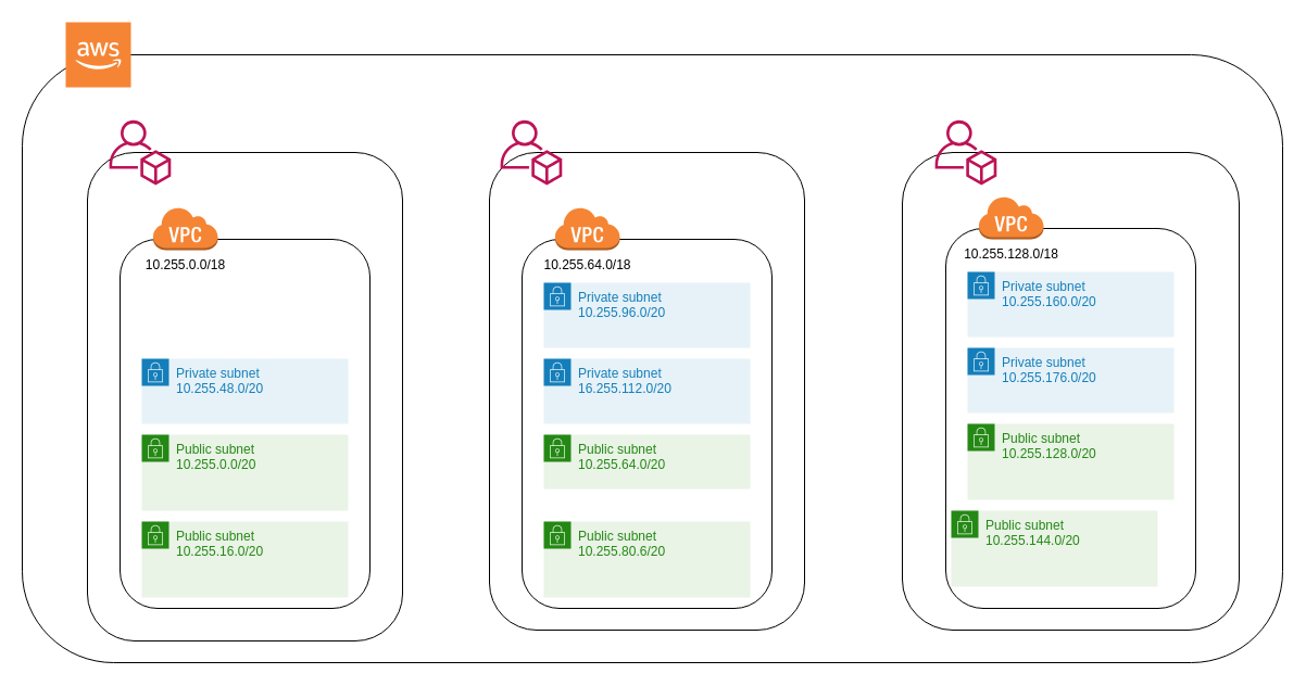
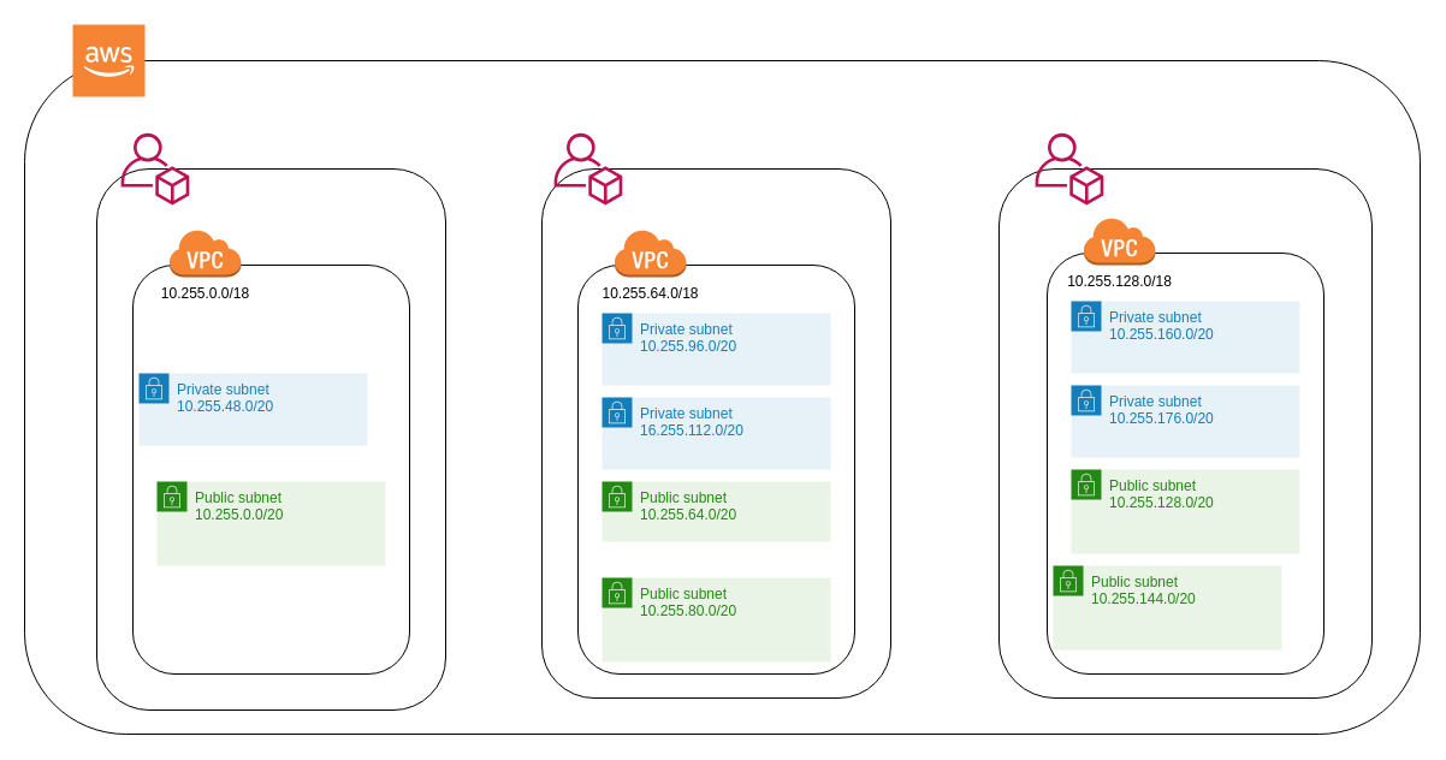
  <mxCell id="0" />
  <mxCell id="1" parent="0" />
  <mxCell id="2" value="" style="rounded=1;whiteSpace=wrap;html=1;" vertex="1" parent="1"><mxGeometry x="20" y="50" width="1160" height="560" as="geometry" /></mxCell>
  <mxCell id="3" value="" style="outlineConnect=0;dashed=0;verticalLabelPosition=bottom;verticalAlign=top;align=center;html=1;shape=mxgraph.aws3.cloud_2;fillColor=#F58534;gradientColor=none;" vertex="1" parent="1"><mxGeometry x="60" y="20" width="60" height="60" as="geometry" /></mxCell>
  <mxCell id="4" value="" style="rounded=1;whiteSpace=wrap;html=1;" vertex="1" parent="1"><mxGeometry x="80" y="140" width="290" height="450" as="geometry" /></mxCell>
  <mxCell id="5" value="" style="rounded=1;whiteSpace=wrap;html=1;" vertex="1" parent="1"><mxGeometry x="450" y="140" width="290" height="440" as="geometry" /></mxCell>
  <mxCell id="6" value="" style="rounded=1;whiteSpace=wrap;html=1;" vertex="1" parent="1"><mxGeometry x="830" y="140" width="310" height="440" as="geometry" /></mxCell>
  <mxCell id="7" value="dev-account" style="outlineConnect=0;gradientColor=none;fillColor=#BC1356;strokeColor=none;dashed=0;verticalLabelPosition=bottom;verticalAlign=top;align=center;html=1;fontSize=12;fontStyle=0;aspect=fixed;pointerEvents=1;shape=mxgraph.aws4.organizations_account;fontColor=#FFFFFF;" vertex="1" parent="1"><mxGeometry x="100" y="110" width="56.92" height="60" as="geometry" /></mxCell>
  <mxCell id="8" value="&lt;font color=&quot;#ffffff&quot;&gt;prod-account&lt;/font&gt;" style="outlineConnect=0;fontColor=#232F3E;gradientColor=none;fillColor=#BC1356;strokeColor=none;dashed=0;verticalLabelPosition=bottom;verticalAlign=top;align=center;html=1;fontSize=12;fontStyle=0;aspect=fixed;pointerEvents=1;shape=mxgraph.aws4.organizations_account;" vertex="1" parent="1"><mxGeometry x="860" y="110" width="56.92" height="60" as="geometry" /></mxCell>
  <mxCell id="9" value="&lt;font color=&quot;#ffffff&quot;&gt;stage-account&lt;/font&gt;" style="outlineConnect=0;fontColor=#232F3E;gradientColor=none;fillColor=#BC1356;strokeColor=none;dashed=0;verticalLabelPosition=bottom;verticalAlign=top;align=center;html=1;fontSize=12;fontStyle=0;aspect=fixed;pointerEvents=1;shape=mxgraph.aws4.organizations_account;" vertex="1" parent="1"><mxGeometry x="460" y="110" width="56.92" height="60" as="geometry" /></mxCell>
  <mxCell id="10" value="" style="rounded=1;whiteSpace=wrap;html=1;" vertex="1" parent="1"><mxGeometry x="110" y="220" width="230" height="340" as="geometry" /></mxCell>
  <mxCell id="11" value="" style="rounded=1;whiteSpace=wrap;html=1;" vertex="1" parent="1"><mxGeometry x="480" y="220" width="230" height="340" as="geometry" /></mxCell>
  <mxCell id="12" value="" style="rounded=1;whiteSpace=wrap;html=1;" vertex="1" parent="1"><mxGeometry x="870" y="210" width="230" height="350" as="geometry" /></mxCell>
  <mxCell id="13" value="10.255.0.0/18" style="outlineConnect=0;dashed=0;verticalLabelPosition=bottom;verticalAlign=top;align=center;html=1;shape=mxgraph.aws3.virtual_private_cloud;fillColor=#F58534;gradientColor=none;" vertex="1" parent="1"><mxGeometry x="140" y="190" width="60" height="40" as="geometry" /></mxCell>
  <mxCell id="14" value="10.255.64.0/18" style="outlineConnect=0;dashed=0;verticalLabelPosition=bottom;verticalAlign=top;align=center;html=1;shape=mxgraph.aws3.virtual_private_cloud;fillColor=#F58534;gradientColor=none;" vertex="1" parent="1"><mxGeometry x="510" y="190" width="60" height="40" as="geometry" /></mxCell>
  <mxCell id="15" value="10.255.128.0/18" style="outlineConnect=0;dashed=0;verticalLabelPosition=bottom;verticalAlign=top;align=center;html=1;shape=mxgraph.aws3.virtual_private_cloud;fillColor=#F58534;gradientColor=none;" vertex="1" parent="1"><mxGeometry x="900" y="180" width="60" height="40" as="geometry" /></mxCell>
- <mxCell id="16" value="Private subnet&lt;br&gt;10.255.48.0/20" style="points=[[0,0],[0.25,0],[0.5,0],[0.75,0],[1,0],[1,0.25],[1,0.5],[1,0.75],[1,1],[0.75,1],[0.5,1],[0.25,1],[0,1],[0,0.75],[0,0.5],[0,0.25]];outlineConnect=0;gradientColor=none;html=1;whiteSpace=wrap;fontSize=12;fontStyle=0;shape=mxgraph.aws4.group;grIcon=mxgraph.aws4.group_security_group;grStroke=0;strokeColor=#147EBA;fillColor=#E6F2F8;verticalAlign=top;align=left;spacingLeft=30;fontColor=#147EBA;dashed=0;" vertex="1" parent="1"><mxGeometry x="130" y="330" width="190" height="60" as="geometry" /></mxCell>
+ <mxCell id="16" value="Private subnet&lt;br&gt;10.255.48.0/20" style="points=[[0,0],[0.25,0],[0.5,0],[0.75,0],[1,0],[1,0.25],[1,0.5],[1,0.75],[1,1],[0.75,1],[0.5,1],[0.25,1],[0,1],[0,0.75],[0,0.5],[0,0.25]];outlineConnect=0;gradientColor=none;html=1;whiteSpace=wrap;fontSize=12;fontStyle=0;shape=mxgraph.aws4.group;grIcon=mxgraph.aws4.group_security_group;grStroke=0;strokeColor=#147EBA;fillColor=#E6F2F8;verticalAlign=top;align=left;spacingLeft=30;fontColor=#147EBA;dashed=0;" vertex="1" parent="1"><mxGeometry x="115" y="310" width="190" height="60" as="geometry" /></mxCell>
  <mxCell id="17" value="Public subnet&lt;br&gt;10.255.0.0/20" style="points=[[0,0],[0.25,0],[0.5,0],[0.75,0],[1,0],[1,0.25],[1,0.5],[1,0.75],[1,1],[0.75,1],[0.5,1],[0.25,1],[0,1],[0,0.75],[0,0.5],[0,0.25]];outlineConnect=0;gradientColor=none;html=1;whiteSpace=wrap;fontSize=12;fontStyle=0;shape=mxgraph.aws4.group;grIcon=mxgraph.aws4.group_security_group;grStroke=0;strokeColor=#248814;fillColor=#E9F3E6;verticalAlign=top;align=left;spacingLeft=30;fontColor=#248814;dashed=0;" vertex="1" parent="1"><mxGeometry x="130" y="400" width="190" height="70" as="geometry" /></mxCell>
- <mxCell id="18" value="Public subnet&lt;br&gt;10.255.16.0/20" style="points=[[0,0],[0.25,0],[0.5,0],[0.75,0],[1,0],[1,0.25],[1,0.5],[1,0.75],[1,1],[0.75,1],[0.5,1],[0.25,1],[0,1],[0,0.75],[0,0.5],[0,0.25]];outlineConnect=0;gradientColor=none;html=1;whiteSpace=wrap;fontSize=12;fontStyle=0;shape=mxgraph.aws4.group;grIcon=mxgraph.aws4.group_security_group;grStroke=0;strokeColor=#248814;fillColor=#E9F3E6;verticalAlign=top;align=left;spacingLeft=30;fontColor=#248814;dashed=0;" vertex="1" parent="1"><mxGeometry x="130" y="480" width="190" height="70" as="geometry" /></mxCell>
  <mxCell id="19" value="Private subnet&lt;br&gt;10.255.96.0/20" style="points=[[0,0],[0.25,0],[0.5,0],[0.75,0],[1,0],[1,0.25],[1,0.5],[1,0.75],[1,1],[0.75,1],[0.5,1],[0.25,1],[0,1],[0,0.75],[0,0.5],[0,0.25]];outlineConnect=0;gradientColor=none;html=1;whiteSpace=wrap;fontSize=12;fontStyle=0;shape=mxgraph.aws4.group;grIcon=mxgraph.aws4.group_security_group;grStroke=0;strokeColor=#147EBA;fillColor=#E6F2F8;verticalAlign=top;align=left;spacingLeft=30;fontColor=#147EBA;dashed=0;" vertex="1" parent="1"><mxGeometry x="500" y="260" width="190" height="60" as="geometry" /></mxCell>
  <mxCell id="20" value="Private subnet&lt;br&gt;16.255.112.0/20" style="points=[[0,0],[0.25,0],[0.5,0],[0.75,0],[1,0],[1,0.25],[1,0.5],[1,0.75],[1,1],[0.75,1],[0.5,1],[0.25,1],[0,1],[0,0.75],[0,0.5],[0,0.25]];outlineConnect=0;gradientColor=none;html=1;whiteSpace=wrap;fontSize=12;fontStyle=0;shape=mxgraph.aws4.group;grIcon=mxgraph.aws4.group_security_group;grStroke=0;strokeColor=#147EBA;fillColor=#E6F2F8;verticalAlign=top;align=left;spacingLeft=30;fontColor=#147EBA;dashed=0;" vertex="1" parent="1"><mxGeometry x="500" y="330" width="190" height="60" as="geometry" /></mxCell>
  <mxCell id="21" value="Public subnet&lt;br&gt;10.255.64.0/20" style="points=[[0,0],[0.25,0],[0.5,0],[0.75,0],[1,0],[1,0.25],[1,0.5],[1,0.75],[1,1],[0.75,1],[0.5,1],[0.25,1],[0,1],[0,0.75],[0,0.5],[0,0.25]];outlineConnect=0;gradientColor=none;html=1;whiteSpace=wrap;fontSize=12;fontStyle=0;shape=mxgraph.aws4.group;grIcon=mxgraph.aws4.group_security_group;grStroke=0;strokeColor=#248814;fillColor=#E9F3E6;verticalAlign=top;align=left;spacingLeft=30;fontColor=#248814;dashed=0;" vertex="1" parent="1"><mxGeometry x="500" y="400" width="190" height="50" as="geometry" /></mxCell>
- <mxCell id="22" value="Public subnet&lt;br&gt;10.255.80.6/20" style="points=[[0,0],[0.25,0],[0.5,0],[0.75,0],[1,0],[1,0.25],[1,0.5],[1,0.75],[1,1],[0.75,1],[0.5,1],[0.25,1],[0,1],[0,0.75],[0,0.5],[0,0.25]];outlineConnect=0;gradientColor=none;html=1;whiteSpace=wrap;fontSize=12;fontStyle=0;shape=mxgraph.aws4.group;grIcon=mxgraph.aws4.group_security_group;grStroke=0;strokeColor=#248814;fillColor=#E9F3E6;verticalAlign=top;align=left;spacingLeft=30;fontColor=#248814;dashed=0;" vertex="1" parent="1"><mxGeometry x="500" y="480" width="190" height="70" as="geometry" /></mxCell>
+ <mxCell id="22" value="Public subnet&lt;br&gt;10.255.80.0/20" style="points=[[0,0],[0.25,0],[0.5,0],[0.75,0],[1,0],[1,0.25],[1,0.5],[1,0.75],[1,1],[0.75,1],[0.5,1],[0.25,1],[0,1],[0,0.75],[0,0.5],[0,0.25]];outlineConnect=0;gradientColor=none;html=1;whiteSpace=wrap;fontSize=12;fontStyle=0;shape=mxgraph.aws4.group;grIcon=mxgraph.aws4.group_security_group;grStroke=0;strokeColor=#248814;fillColor=#E9F3E6;verticalAlign=top;align=left;spacingLeft=30;fontColor=#248814;dashed=0;" vertex="1" parent="1"><mxGeometry x="500" y="480" width="190" height="70" as="geometry" /></mxCell>
  <mxCell id="23" value="Private subnet&lt;br&gt;10.255.160.0/20" style="points=[[0,0],[0.25,0],[0.5,0],[0.75,0],[1,0],[1,0.25],[1,0.5],[1,0.75],[1,1],[0.75,1],[0.5,1],[0.25,1],[0,1],[0,0.75],[0,0.5],[0,0.25]];outlineConnect=0;gradientColor=none;html=1;whiteSpace=wrap;fontSize=12;fontStyle=0;shape=mxgraph.aws4.group;grIcon=mxgraph.aws4.group_security_group;grStroke=0;strokeColor=#147EBA;fillColor=#E6F2F8;verticalAlign=top;align=left;spacingLeft=30;fontColor=#147EBA;dashed=0;" vertex="1" parent="1"><mxGeometry x="890" y="250" width="190" height="60" as="geometry" /></mxCell>
  <mxCell id="24" value="Private subnet&lt;br&gt;10.255.176.0/20" style="points=[[0,0],[0.25,0],[0.5,0],[0.75,0],[1,0],[1,0.25],[1,0.5],[1,0.75],[1,1],[0.75,1],[0.5,1],[0.25,1],[0,1],[0,0.75],[0,0.5],[0,0.25]];outlineConnect=0;gradientColor=none;html=1;whiteSpace=wrap;fontSize=12;fontStyle=0;shape=mxgraph.aws4.group;grIcon=mxgraph.aws4.group_security_group;grStroke=0;strokeColor=#147EBA;fillColor=#E6F2F8;verticalAlign=top;align=left;spacingLeft=30;fontColor=#147EBA;dashed=0;" vertex="1" parent="1"><mxGeometry x="890" y="320" width="190" height="60" as="geometry" /></mxCell>
  <mxCell id="25" value="Public subnet&lt;br&gt;10.255.128.0/20" style="points=[[0,0],[0.25,0],[0.5,0],[0.75,0],[1,0],[1,0.25],[1,0.5],[1,0.75],[1,1],[0.75,1],[0.5,1],[0.25,1],[0,1],[0,0.75],[0,0.5],[0,0.25]];outlineConnect=0;gradientColor=none;html=1;whiteSpace=wrap;fontSize=12;fontStyle=0;shape=mxgraph.aws4.group;grIcon=mxgraph.aws4.group_security_group;grStroke=0;strokeColor=#248814;fillColor=#E9F3E6;verticalAlign=top;align=left;spacingLeft=30;fontColor=#248814;dashed=0;" vertex="1" parent="1"><mxGeometry x="890" y="390" width="190" height="70" as="geometry" /></mxCell>
  <mxCell id="26" value="Public subnet&lt;br&gt;10.255.144.0/20" style="points=[[0,0],[0.25,0],[0.5,0],[0.75,0],[1,0],[1,0.25],[1,0.5],[1,0.75],[1,1],[0.75,1],[0.5,1],[0.25,1],[0,1],[0,0.75],[0,0.5],[0,0.25]];outlineConnect=0;gradientColor=none;html=1;whiteSpace=wrap;fontSize=12;fontStyle=0;shape=mxgraph.aws4.group;grIcon=mxgraph.aws4.group_security_group;grStroke=0;strokeColor=#248814;fillColor=#E9F3E6;verticalAlign=top;align=left;spacingLeft=30;fontColor=#248814;dashed=0;" vertex="1" parent="1"><mxGeometry x="875" y="470" width="190" height="70" as="geometry" /></mxCell>
